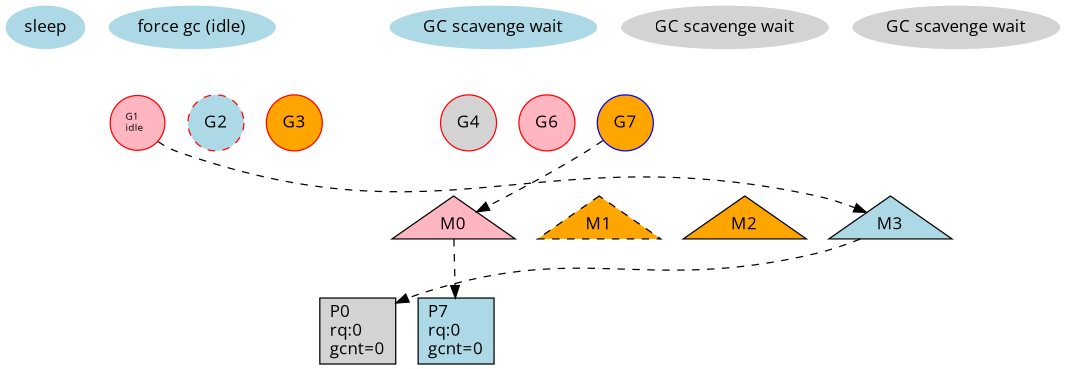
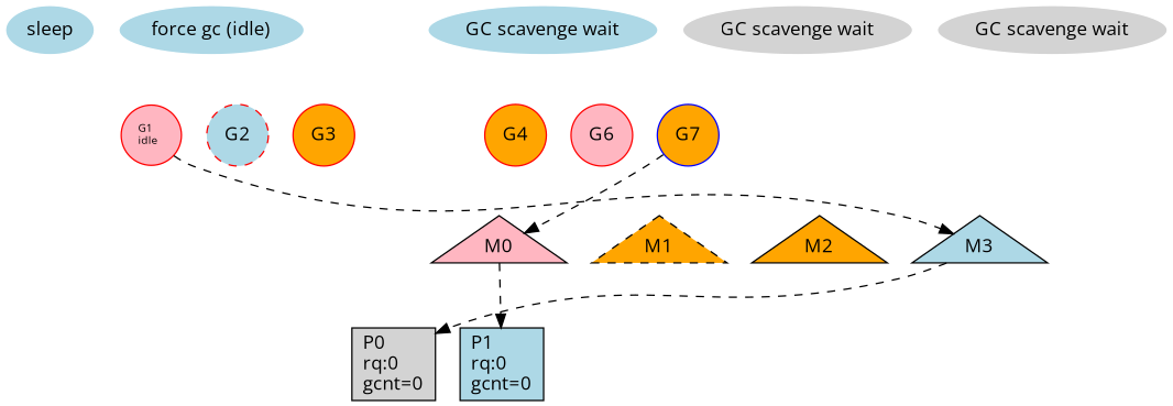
  digraph {
    fontname="Open Sans"
    fontsize=10
    rankdir=TB
    node [fillcolor=lightblue fontname="Open Sans" group=g style=filled]
    edge [fontname="Open Sans" style=invis]
    n1 [fillcolor=lightgrey group=p label="P0\lrq:0\lgcnt=0" shape=box]
-   n2 [group=p label="P7\lrq:0\lgcnt=0" shape=box]
+   n2 [group=p label="P1\lrq:0\lgcnt=0" shape=box]
    n3 [color=red fillcolor=lightpink fontsize=8 label="G1\lidle\l" shape=circle]
    n4 [color=red label=G2 shape=circle style="dashed,filled"]
    n5 [color=red fillcolor=orange label=G3 shape=circle]
-   n6 [color=red fillcolor=lightgrey label=G4 shape=circle]
+   n6 [color=red fillcolor=orange label=G4 shape=circle]
    n7 [color=red fillcolor=lightpink label=G6 shape=circle]
    n8 [color=blue fillcolor=orange label=G7 shape=circle]
    n9 [color=white group=gl label=sleep]
    n10 [color=white group=gl label="force gc (idle)"]
    n11 [color=white group=gl label="GC scavenge wait"]
    n12 [color=white fillcolor=lightgrey group=gl label="GC scavenge wait"]
    n13 [color=white fillcolor=lightgrey group=gl label="GC scavenge wait"]
    n14 [fillcolor=lightpink group=m label=M0 shape=triangle]
    n15 [fillcolor=orange group=m label=M1 shape=triangle style="dashed,filled"]
    n16 [fillcolor=orange group=m label=M2 shape=triangle]
    n17 [group=m label=M3 shape=triangle]
    n18 [label=test style=invis fillcolor="" group=""]
    subgraph sub_1 {
      rank=same
      n1
      n2
    }
    subgraph sub_2 {
      rank=same
      n3
      n4
      n5
      n6
      n7
      n8
    }
    subgraph sub_3 {
      rank=same
      n9
      n10
      n11
      n12
      n13
    }
    subgraph sub_4 {
      rank=same
      n14
      n15
      n16
      n17
    }
    n1 -> n2
    n3 -> n4
    n3 -> n17 [style=dashed]
    n4 -> n5
    n5 -> n6
    n6 -> n7
    n7 -> n8
    n8 -> n14 [style=dashed]
    n9 -> n3
    n9 -> n10
    n10 -> n4
    n11 -> n6
    n11 -> n12
    n12 -> n7
    n12 -> n13
    n13 -> n8
    n14 -> n2 [style=dashed]
    n14 -> n15
    n15 -> n16
    n16 -> n17
    n17 -> n1 [style=dashed]
    n18 -> n1
    n18 -> n3
    n18 -> n14
  }
